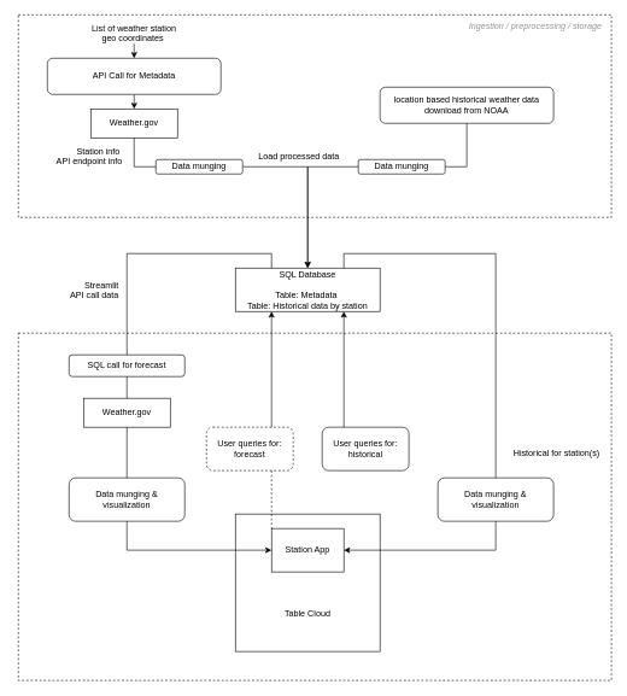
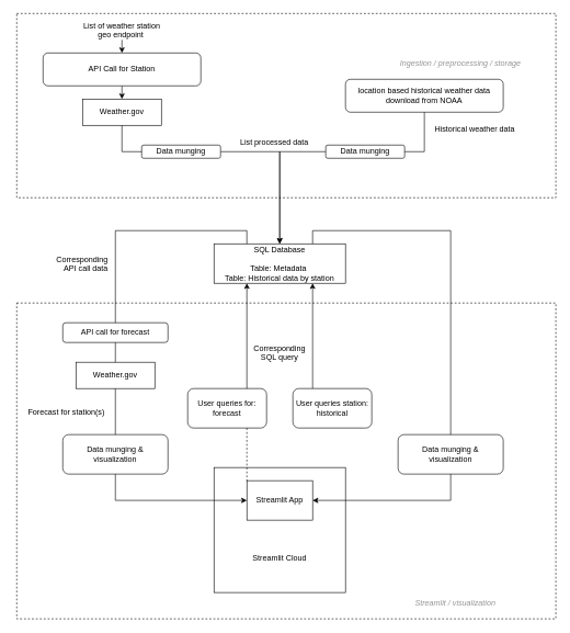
  <mxCell id="0" />
  <mxCell id="1" parent="0" />
  <mxCell id="2" value="" style="rounded=0;whiteSpace=wrap;html=1;fillColor=none;dashed=1;" vertex="1" parent="1"><mxGeometry x="25" y="20" width="820" height="280" as="geometry" /></mxCell>
  <mxCell id="3" style="edgeStyle=orthogonalEdgeStyle;rounded=0;orthogonalLoop=1;jettySize=auto;html=1;exitX=0.5;exitY=1;exitDx=0;exitDy=0;entryX=0.5;entryY=0;entryDx=0;entryDy=0;" edge="1" parent="1" source="4" target="6"><mxGeometry relative="1" as="geometry" /></mxCell>
- <mxCell id="4" value="API Call for Metadata" style="rounded=1;whiteSpace=wrap;html=1;" vertex="1" parent="1"><mxGeometry x="65" y="80" width="240" height="50" as="geometry" /></mxCell>
+ <mxCell id="4" value="API Call for Station" style="rounded=1;whiteSpace=wrap;html=1;" vertex="1" parent="1"><mxGeometry x="65" y="80" width="240" height="50" as="geometry" /></mxCell>
  <mxCell id="5" style="edgeStyle=orthogonalEdgeStyle;rounded=0;orthogonalLoop=1;jettySize=auto;html=1;exitX=1;exitY=0.5;exitDx=0;exitDy=0;entryX=0.5;entryY=0;entryDx=0;entryDy=0;startArrow=none;" edge="1" parent="1" source="14" target="11"><mxGeometry relative="1" as="geometry"><mxPoint x="425" y="270" as="targetPoint" /></mxGeometry></mxCell>
  <mxCell id="6" value="Weather.gov" style="rounded=0;whiteSpace=wrap;html=1;" vertex="1" parent="1"><mxGeometry x="125" y="150" width="120" height="40" as="geometry" /></mxCell>
- <mxCell id="7" value="Station info &#10;API endpoint info" style="text;strokeColor=none;fillColor=none;align=right;verticalAlign=middle;spacingLeft=4;spacingRight=4;overflow=hidden;points=[[0,0.5],[1,0.5]];portConstraint=eastwest;rotatable=0;" vertex="1" parent="1"><mxGeometry x="55" y="200" width="120" height="30" as="geometry" /></mxCell>
- <mxCell id="8" value="List of weather station &#10;geo coordinates " style="text;strokeColor=none;fillColor=none;align=center;verticalAlign=middle;spacingLeft=4;spacingRight=4;overflow=hidden;points=[[0,0.5],[1,0.5]];portConstraint=eastwest;rotatable=0;" vertex="1" parent="1"><mxGeometry x="90" y="30" width="190" height="30" as="geometry" /></mxCell>
+ <mxCell id="8" value="List of weather station &#10;geo endpoint " style="text;strokeColor=none;fillColor=none;align=center;verticalAlign=middle;spacingLeft=4;spacingRight=4;overflow=hidden;points=[[0,0.5],[1,0.5]];portConstraint=eastwest;rotatable=0;" vertex="1" parent="1"><mxGeometry x="90" y="30" width="190" height="30" as="geometry" /></mxCell>
  <mxCell id="9" value="" style="endArrow=classic;html=1;rounded=0;entryX=0.5;entryY=0;entryDx=0;entryDy=0;" edge="1" parent="1" target="4"><mxGeometry width="50" height="50" relative="1" as="geometry"><mxPoint x="185" y="60" as="sourcePoint" /><mxPoint x="475" y="300" as="targetPoint" /></mxGeometry></mxCell>
  <mxCell id="10" value="location based historical weather data download from NOAA" style="rounded=1;whiteSpace=wrap;html=1;" vertex="1" parent="1"><mxGeometry x="525" y="120" width="240" height="50" as="geometry" /></mxCell>
  <mxCell id="11" value="SQL Database&lt;br&gt;&lt;br&gt;Table: Metadata&amp;nbsp;&lt;br&gt;Table: Historical data by station" style="rounded=0;whiteSpace=wrap;html=1;" vertex="1" parent="1"><mxGeometry x="325" y="370" width="200" height="60" as="geometry" /></mxCell>
  <mxCell id="12" style="edgeStyle=orthogonalEdgeStyle;rounded=0;orthogonalLoop=1;jettySize=auto;html=1;exitX=0;exitY=0.5;exitDx=0;exitDy=0;entryX=0.5;entryY=0;entryDx=0;entryDy=0;" edge="1" parent="1" source="16" target="11"><mxGeometry relative="1" as="geometry"><mxPoint x="195" y="180" as="sourcePoint" /><mxPoint x="435" y="280" as="targetPoint" /><Array as="points"><mxPoint x="425" y="230" /></Array></mxGeometry></mxCell>
+ <mxCell id="13" value="Historical weather data" style="text;strokeColor=none;fillColor=none;align=left;verticalAlign=middle;spacingLeft=4;spacingRight=4;overflow=hidden;points=[[0,0.5],[1,0.5]];portConstraint=eastwest;rotatable=0;" vertex="1" parent="1"><mxGeometry x="655" y="180" width="190" height="30" as="geometry" /></mxCell>
  <mxCell id="14" value="Data munging" style="rounded=1;whiteSpace=wrap;html=1;" vertex="1" parent="1"><mxGeometry x="215" y="220" width="120" height="20" as="geometry" /></mxCell>
  <mxCell id="15" value="" style="edgeStyle=orthogonalEdgeStyle;rounded=0;orthogonalLoop=1;jettySize=auto;html=1;exitX=0.5;exitY=1;exitDx=0;exitDy=0;entryX=0;entryY=0.5;entryDx=0;entryDy=0;endArrow=none;" edge="1" parent="1" source="6" target="14"><mxGeometry relative="1" as="geometry"><mxPoint x="185" y="250" as="sourcePoint" /><mxPoint x="425" y="350" as="targetPoint" /></mxGeometry></mxCell>
  <mxCell id="16" value="Data munging" style="rounded=1;whiteSpace=wrap;html=1;" vertex="1" parent="1"><mxGeometry x="495" y="220" width="120" height="20" as="geometry" /></mxCell>
  <mxCell id="17" value="" style="edgeStyle=orthogonalEdgeStyle;rounded=0;orthogonalLoop=1;jettySize=auto;html=1;entryX=1;entryY=0.5;entryDx=0;entryDy=0;endArrow=none;exitX=0.5;exitY=1;exitDx=0;exitDy=0;" edge="1" parent="1" source="10" target="16"><mxGeometry relative="1" as="geometry"><mxPoint x="555" y="230" as="sourcePoint" /><mxPoint x="570" y="300" as="targetPoint" /></mxGeometry></mxCell>
- <mxCell id="18" value="Ingestion / preprocessing / storage" style="text;strokeColor=none;fillColor=none;align=center;verticalAlign=middle;spacingLeft=4;spacingRight=4;overflow=hidden;points=[[0,0.5],[1,0.5]];portConstraint=eastwest;rotatable=0;fontStyle=2;fontColor=#949494;" vertex="1" parent="1"><mxGeometry x="635" y="20" width="210" height="30" as="geometry" /></mxCell>
- <mxCell id="20" value="&lt;font color=&quot;#050505&quot;&gt;Station App&lt;br&gt;&lt;/font&gt;" style="rounded=0;whiteSpace=wrap;html=1;fontColor=#949494;fillColor=none;" vertex="1" parent="1"><mxGeometry x="375" y="730" width="100" height="60" as="geometry" /></mxCell>
- <mxCell id="22" value="User queries for:&lt;br&gt;forecast" style="rounded=1;whiteSpace=wrap;html=1;fontColor=#050505;fillColor=none;dashed=1;" vertex="1" parent="1"><mxGeometry x="285" y="590" width="120" height="60" as="geometry" /></mxCell>
- <mxCell id="23" value="User queries for:&lt;br&gt;historical" style="rounded=1;whiteSpace=wrap;html=1;fontColor=#050505;fillColor=none;" vertex="1" parent="1"><mxGeometry x="445" y="590" width="120" height="60" as="geometry" /></mxCell>
+ <mxCell id="18" value="Ingestion / preprocessing / storage" style="text;strokeColor=none;fillColor=none;align=center;verticalAlign=middle;spacingLeft=4;spacingRight=4;overflow=hidden;points=[[0,0.5],[1,0.5]];portConstraint=eastwest;rotatable=0;fontStyle=2;fontColor=#949494;" vertex="1" parent="1"><mxGeometry x="595" y="80" width="210" height="30" as="geometry" /></mxCell>
+ <mxCell id="19" value="Streamlit / visualization" style="text;strokeColor=none;fillColor=none;align=left;verticalAlign=middle;spacingLeft=4;spacingRight=4;overflow=hidden;points=[[0,0.5],[1,0.5]];portConstraint=eastwest;rotatable=0;fontStyle=2;fontColor=#949494;" vertex="1" parent="1"><mxGeometry x="625" y="900" width="210" height="30" as="geometry" /></mxCell>
+ <mxCell id="20" value="&lt;font color=&quot;#050505&quot;&gt;Streamlit App&lt;br&gt;&lt;/font&gt;" style="rounded=0;whiteSpace=wrap;html=1;fontColor=#949494;fillColor=none;" vertex="1" parent="1"><mxGeometry x="375" y="730" width="100" height="60" as="geometry" /></mxCell>
+ <mxCell id="21" value="Corresponding &#10;SQL query" style="text;strokeColor=none;fillColor=none;align=center;verticalAlign=middle;spacingLeft=4;spacingRight=4;overflow=hidden;points=[[0,0.5],[1,0.5]];portConstraint=eastwest;rotatable=0;" vertex="1" parent="1"><mxGeometry x="365" y="520" width="120" height="30" as="geometry" /></mxCell>
+ <mxCell id="22" value="User queries for:&lt;br&gt;forecast" style="rounded=1;whiteSpace=wrap;html=1;fontColor=#050505;fillColor=none;" vertex="1" parent="1"><mxGeometry x="285" y="590" width="120" height="60" as="geometry" /></mxCell>
+ <mxCell id="23" value="User queries station:&lt;br&gt;historical" style="rounded=1;whiteSpace=wrap;html=1;fontColor=#050505;fillColor=none;" vertex="1" parent="1"><mxGeometry x="445" y="590" width="120" height="60" as="geometry" /></mxCell>
  <mxCell id="24" value="&lt;font style=&quot;font-size: 12px&quot;&gt;Data munging &amp;amp; &lt;br&gt;visualization&lt;/font&gt;" style="rounded=1;whiteSpace=wrap;html=1;fontSize=6;fontColor=#050505;fillColor=none;" vertex="1" parent="1"><mxGeometry x="95" y="660" width="160" height="60" as="geometry" /></mxCell>
  <mxCell id="25" value="" style="endArrow=classic;html=1;rounded=0;fontSize=12;fontColor=#050505;entryX=0.25;entryY=1;entryDx=0;entryDy=0;exitX=0.75;exitY=0;exitDx=0;exitDy=0;" edge="1" parent="1" source="22" target="11"><mxGeometry width="50" height="50" relative="1" as="geometry"><mxPoint x="395" y="420" as="sourcePoint" /><mxPoint x="445" y="370" as="targetPoint" /></mxGeometry></mxCell>
  <mxCell id="26" value="" style="endArrow=classic;html=1;rounded=0;fontSize=12;fontColor=#050505;entryX=0.75;entryY=1;entryDx=0;entryDy=0;exitX=0.25;exitY=0;exitDx=0;exitDy=0;" edge="1" parent="1" source="23" target="11"><mxGeometry width="50" height="50" relative="1" as="geometry"><mxPoint x="525" y="590" as="sourcePoint" /><mxPoint x="525" y="460" as="targetPoint" /></mxGeometry></mxCell>
  <mxCell id="27" value="" style="endArrow=none;html=1;rounded=0;fontSize=12;fontColor=#050505;entryX=0;entryY=0;entryDx=0;entryDy=0;exitX=0.75;exitY=1;exitDx=0;exitDy=0;dashed=1;" edge="1" parent="1" source="22" target="20"><mxGeometry width="50" height="50" relative="1" as="geometry"><mxPoint x="395" y="420" as="sourcePoint" /><mxPoint x="375" y="670" as="targetPoint" /></mxGeometry></mxCell>
  <mxCell id="28" value="" style="edgeStyle=orthogonalEdgeStyle;rounded=0;orthogonalLoop=1;jettySize=auto;html=1;exitX=0.5;exitY=0;exitDx=0;exitDy=0;entryX=0.25;entryY=0;entryDx=0;entryDy=0;endArrow=none;" edge="1" parent="1" source="31" target="11"><mxGeometry relative="1" as="geometry"><mxPoint x="195" y="200" as="sourcePoint" /><mxPoint x="225" y="240" as="targetPoint" /></mxGeometry></mxCell>
  <mxCell id="29" value="" style="edgeStyle=orthogonalEdgeStyle;rounded=0;orthogonalLoop=1;jettySize=auto;html=1;fontSize=12;fontColor=#050505;entryX=0;entryY=0.5;entryDx=0;entryDy=0;exitX=0.5;exitY=1;exitDx=0;exitDy=0;" edge="1" parent="1" source="24" target="20"><mxGeometry relative="1" as="geometry"><mxPoint x="195" y="790" as="targetPoint" /></mxGeometry></mxCell>
  <mxCell id="30" value="Weather.gov" style="rounded=0;whiteSpace=wrap;html=1;" vertex="1" parent="1"><mxGeometry x="115" y="550" width="120" height="40" as="geometry" /></mxCell>
- <mxCell id="31" value="&lt;font style=&quot;font-size: 12px&quot;&gt;SQL call for forecast&lt;/font&gt;" style="rounded=1;whiteSpace=wrap;html=1;fontSize=6;fontColor=#050505;fillColor=none;" vertex="1" parent="1"><mxGeometry x="95" y="490" width="160" height="30" as="geometry" /></mxCell>
+ <mxCell id="31" value="&lt;font style=&quot;font-size: 12px&quot;&gt;API call for forecast&lt;/font&gt;" style="rounded=1;whiteSpace=wrap;html=1;fontSize=6;fontColor=#050505;fillColor=none;" vertex="1" parent="1"><mxGeometry x="95" y="490" width="160" height="30" as="geometry" /></mxCell>
  <mxCell id="32" value="" style="endArrow=none;html=1;rounded=0;fontSize=12;fontColor=#050505;entryX=0.5;entryY=1;entryDx=0;entryDy=0;exitX=0.5;exitY=0;exitDx=0;exitDy=0;" edge="1" parent="1" source="30" target="31"><mxGeometry width="50" height="50" relative="1" as="geometry"><mxPoint x="395" y="400" as="sourcePoint" /><mxPoint x="445" y="350" as="targetPoint" /></mxGeometry></mxCell>
  <mxCell id="33" value="" style="endArrow=none;html=1;rounded=0;fontSize=12;fontColor=#050505;entryX=0.5;entryY=1;entryDx=0;entryDy=0;exitX=0.5;exitY=0;exitDx=0;exitDy=0;" edge="1" parent="1" source="24" target="30"><mxGeometry width="50" height="50" relative="1" as="geometry"><mxPoint x="395" y="730" as="sourcePoint" /><mxPoint x="445" y="680" as="targetPoint" /></mxGeometry></mxCell>
+ <mxCell id="34" value="Forecast for station(s)" style="text;strokeColor=none;fillColor=none;align=right;verticalAlign=middle;spacingLeft=4;spacingRight=4;overflow=hidden;points=[[0,0.5],[1,0.5]];portConstraint=eastwest;rotatable=0;" vertex="1" parent="1"><mxGeometry x="25" y="610" width="140" height="30" as="geometry" /></mxCell>
  <mxCell id="35" value="&lt;font style=&quot;font-size: 12px&quot;&gt;Data munging &amp;amp; &lt;br&gt;visualization&lt;/font&gt;" style="rounded=1;whiteSpace=wrap;html=1;fontSize=6;fontColor=#050505;fillColor=none;" vertex="1" parent="1"><mxGeometry x="605" y="660" width="160" height="60" as="geometry" /></mxCell>
- <mxCell id="36" value="Load processed data" style="text;strokeColor=none;fillColor=none;align=right;verticalAlign=middle;spacingLeft=4;spacingRight=4;overflow=hidden;points=[[0,0.5],[1,0.5]];portConstraint=eastwest;rotatable=0;" vertex="1" parent="1"><mxGeometry x="325" y="200" width="150" height="30" as="geometry" /></mxCell>
+ <mxCell id="36" value="List processed data" style="text;strokeColor=none;fillColor=none;align=right;verticalAlign=middle;spacingLeft=4;spacingRight=4;overflow=hidden;points=[[0,0.5],[1,0.5]];portConstraint=eastwest;rotatable=0;" vertex="1" parent="1"><mxGeometry x="325" y="200" width="150" height="30" as="geometry" /></mxCell>
  <mxCell id="37" value="" style="edgeStyle=orthogonalEdgeStyle;rounded=0;orthogonalLoop=1;jettySize=auto;html=1;exitX=0.5;exitY=0;exitDx=0;exitDy=0;entryX=0.75;entryY=0;entryDx=0;entryDy=0;endArrow=none;" edge="1" parent="1" source="35" target="11"><mxGeometry relative="1" as="geometry"><mxPoint x="185" y="500" as="sourcePoint" /><mxPoint x="385" y="410" as="targetPoint" /></mxGeometry></mxCell>
  <mxCell id="38" value="" style="edgeStyle=orthogonalEdgeStyle;rounded=0;orthogonalLoop=1;jettySize=auto;html=1;fontSize=12;fontColor=#050505;entryX=1;entryY=0.5;entryDx=0;entryDy=0;exitX=0.5;exitY=1;exitDx=0;exitDy=0;" edge="1" parent="1" source="35" target="20"><mxGeometry relative="1" as="geometry"><mxPoint x="555" y="765" as="sourcePoint" /><mxPoint x="755" y="805" as="targetPoint" /></mxGeometry></mxCell>
- <mxCell id="39" value="&lt;br&gt;&lt;br&gt;&lt;br&gt;&lt;br&gt;&lt;br&gt;&lt;br&gt;Table Cloud" style="rounded=0;whiteSpace=wrap;html=1;fontColor=#050505;fillColor=none;align=center;" vertex="1" parent="1"><mxGeometry x="325" y="710" width="200" height="190" as="geometry" /></mxCell>
- <mxCell id="40" value="Historical for station(s)" style="text;strokeColor=none;fillColor=none;align=right;verticalAlign=middle;spacingLeft=4;spacingRight=4;overflow=hidden;points=[[0,0.5],[1,0.5]];portConstraint=eastwest;rotatable=0;" vertex="1" parent="1"><mxGeometry x="695" y="610" width="140" height="30" as="geometry" /></mxCell>
+ <mxCell id="39" value="&lt;br&gt;&lt;br&gt;&lt;br&gt;&lt;br&gt;&lt;br&gt;&lt;br&gt;Streamlit Cloud" style="rounded=0;whiteSpace=wrap;html=1;fontColor=#050505;fillColor=none;align=center;" vertex="1" parent="1"><mxGeometry x="325" y="710" width="200" height="190" as="geometry" /></mxCell>
  <mxCell id="41" value="" style="rounded=0;whiteSpace=wrap;html=1;fillColor=none;dashed=1;" vertex="1" parent="1"><mxGeometry x="25" y="460" width="820" height="480" as="geometry" /></mxCell>
- <mxCell id="42" value="Streamlit &#10;API call data" style="text;strokeColor=none;fillColor=none;align=right;verticalAlign=middle;spacingLeft=4;spacingRight=4;overflow=hidden;points=[[0,0.5],[1,0.5]];portConstraint=eastwest;rotatable=0;" vertex="1" parent="1"><mxGeometry x="20" y="385" width="150" height="30" as="geometry" /></mxCell>
+ <mxCell id="42" value="Corresponding &#10;API call data" style="text;strokeColor=none;fillColor=none;align=right;verticalAlign=middle;spacingLeft=4;spacingRight=4;overflow=hidden;points=[[0,0.5],[1,0.5]];portConstraint=eastwest;rotatable=0;" vertex="1" parent="1"><mxGeometry x="20" y="385" width="150" height="30" as="geometry" /></mxCell>
